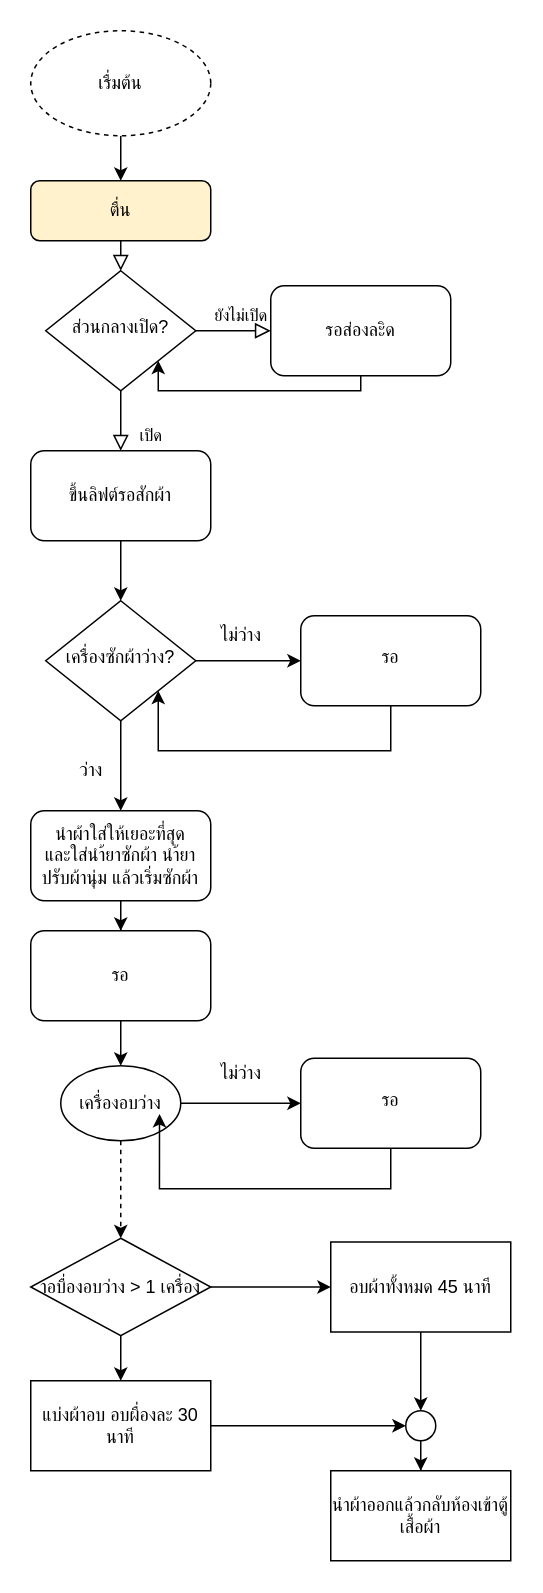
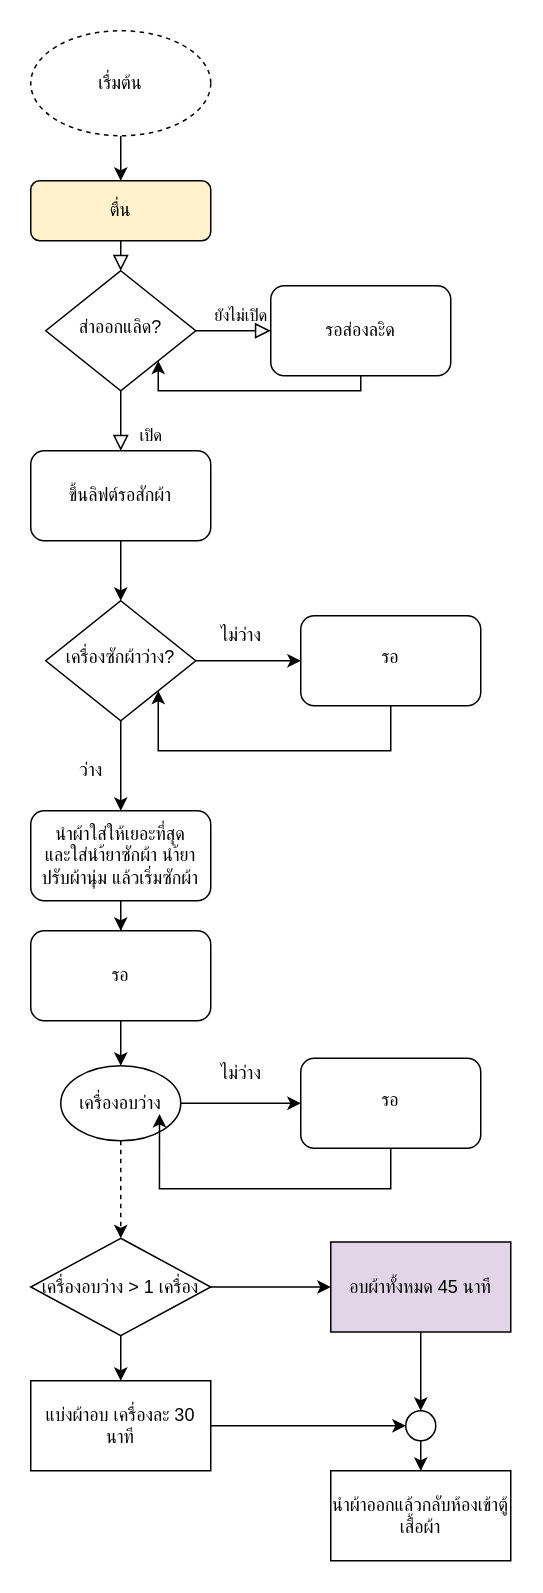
  <mxCell id="0" />
  <mxCell id="1" parent="0" />
  <mxCell id="2" value="" style="rounded=0;html=1;jettySize=auto;orthogonalLoop=1;fontSize=11;endArrow=block;endFill=0;endSize=8;strokeWidth=1;shadow=0;labelBackgroundColor=none;edgeStyle=orthogonalEdgeStyle;" parent="1" source="3" edge="1"><mxGeometry relative="1" as="geometry"><mxPoint x="80" y="180" as="targetPoint" /></mxGeometry></mxCell>
  <mxCell id="3" value="ตื่น" style="rounded=1;whiteSpace=wrap;html=1;fontSize=12;glass=0;strokeWidth=1;shadow=0;fillColor=#fff2cc;" parent="1" vertex="1"><mxGeometry x="20" y="120" width="120" height="40" as="geometry" /></mxCell>
  <mxCell id="4" value="เปิด" style="rounded=0;html=1;jettySize=auto;orthogonalLoop=1;fontSize=11;endArrow=block;endFill=0;endSize=8;strokeWidth=1;shadow=0;labelBackgroundColor=none;edgeStyle=orthogonalEdgeStyle;" parent="1" source="6" edge="1"><mxGeometry x="0.5" y="20" relative="1" as="geometry"><mxPoint as="offset" /><mxPoint x="80" y="300" as="targetPoint" /></mxGeometry></mxCell>
  <mxCell id="5" value="ยังไม่เปิด" style="edgeStyle=orthogonalEdgeStyle;rounded=0;html=1;jettySize=auto;orthogonalLoop=1;fontSize=11;endArrow=block;endFill=0;endSize=8;strokeWidth=1;shadow=0;labelBackgroundColor=none;" parent="1" source="6" edge="1"><mxGeometry x="0.216" y="10" relative="1" as="geometry"><mxPoint as="offset" /><mxPoint x="180" y="220" as="targetPoint" /></mxGeometry></mxCell>
- <mxCell id="6" value="ส่วนกลางเปิด?" style="rhombus;whiteSpace=wrap;html=1;shadow=0;fontFamily=Helvetica;fontSize=12;align=center;strokeWidth=1;spacing=6;spacingTop=-4;" parent="1" vertex="1"><mxGeometry x="30" y="180" width="100" height="80" as="geometry" /></mxCell>
+ <mxCell id="6" value="ส่าออกแลิด?" style="rhombus;whiteSpace=wrap;html=1;shadow=0;fontFamily=Helvetica;fontSize=12;align=center;strokeWidth=1;spacing=6;spacingTop=-4;" parent="1" vertex="1"><mxGeometry x="30" y="180" width="100" height="80" as="geometry" /></mxCell>
  <mxCell id="7" value="" style="edgeStyle=orthogonalEdgeStyle;rounded=0;orthogonalLoop=1;jettySize=auto;html=1;entryX=0.5;entryY=0;entryDx=0;entryDy=0;" edge="1" parent="1" source="8" target="3"><mxGeometry relative="1" as="geometry" /></mxCell>
  <mxCell id="8" value="เรื่มต้น" style="ellipse;whiteSpace=wrap;html=1;dashed=1;" vertex="1" parent="1"><mxGeometry x="20" y="20" width="120" height="70" as="geometry" /></mxCell>
  <mxCell id="9" style="edgeStyle=orthogonalEdgeStyle;rounded=0;orthogonalLoop=1;jettySize=auto;html=1;entryX=1;entryY=1;entryDx=0;entryDy=0;" edge="1" parent="1" source="10" target="6"><mxGeometry relative="1" as="geometry"><mxPoint x="260" y="260" as="targetPoint" /><Array as="points"><mxPoint x="240" y="260" /><mxPoint x="105" y="260" /></Array></mxGeometry></mxCell>
  <mxCell id="10" value="รอส่องละิด" style="rounded=1;whiteSpace=wrap;html=1;" vertex="1" parent="1"><mxGeometry x="180" y="190" width="120" height="60" as="geometry" /></mxCell>
  <mxCell id="11" style="edgeStyle=orthogonalEdgeStyle;rounded=0;orthogonalLoop=1;jettySize=auto;html=1;entryX=0.5;entryY=0;entryDx=0;entryDy=0;" edge="1" parent="1" source="12" target="15"><mxGeometry relative="1" as="geometry" /></mxCell>
  <mxCell id="12" value="ขึ้นลิฟต์รอสักผ้า" style="rounded=1;whiteSpace=wrap;html=1;" vertex="1" parent="1"><mxGeometry x="20" y="300" width="120" height="60" as="geometry" /></mxCell>
  <mxCell id="13" value="" style="edgeStyle=orthogonalEdgeStyle;rounded=0;orthogonalLoop=1;jettySize=auto;html=1;" edge="1" parent="1" source="15" target="17"><mxGeometry relative="1" as="geometry" /></mxCell>
  <mxCell id="14" style="edgeStyle=orthogonalEdgeStyle;rounded=0;orthogonalLoop=1;jettySize=auto;html=1;exitX=0.5;exitY=1;exitDx=0;exitDy=0;" edge="1" parent="1" source="15"><mxGeometry relative="1" as="geometry"><mxPoint x="80" y="540" as="targetPoint" /></mxGeometry></mxCell>
  <mxCell id="15" value="เครื่องซักผ้าว่าง?" style="rhombus;whiteSpace=wrap;html=1;shadow=0;fontFamily=Helvetica;fontSize=12;align=center;strokeWidth=1;spacing=6;spacingTop=-4;" vertex="1" parent="1"><mxGeometry x="30" y="400" width="100" height="80" as="geometry" /></mxCell>
  <mxCell id="16" style="edgeStyle=orthogonalEdgeStyle;rounded=0;orthogonalLoop=1;jettySize=auto;html=1;entryX=1;entryY=1;entryDx=0;entryDy=0;" edge="1" parent="1" source="17" target="15"><mxGeometry relative="1" as="geometry"><mxPoint x="240" y="510" as="targetPoint" /><Array as="points"><mxPoint x="260" y="500" /><mxPoint x="105" y="500" /></Array></mxGeometry></mxCell>
  <mxCell id="17" value="รอ" style="rounded=1;whiteSpace=wrap;html=1;shadow=0;strokeWidth=1;spacing=6;spacingTop=-4;" vertex="1" parent="1"><mxGeometry x="200" y="410" width="120" height="60" as="geometry" /></mxCell>
  <mxCell id="18" value="ไม่ว่าง" style="text;html=1;align=center;verticalAlign=middle;resizable=0;points=[];autosize=1;strokeColor=none;fillColor=none;" vertex="1" parent="1"><mxGeometry x="135" y="408" width="50" height="30" as="geometry" /></mxCell>
  <mxCell id="19" value="ว่าง" style="text;html=1;align=center;verticalAlign=middle;resizable=0;points=[];autosize=1;strokeColor=none;fillColor=none;" vertex="1" parent="1"><mxGeometry x="40" y="498" width="40" height="30" as="geometry" /></mxCell>
  <mxCell id="20" value="" style="edgeStyle=orthogonalEdgeStyle;rounded=0;orthogonalLoop=1;jettySize=auto;html=1;" edge="1" parent="1" source="21" target="23"><mxGeometry relative="1" as="geometry" /></mxCell>
  <mxCell id="21" value="&lt;div&gt;นำผ้าใส่ให้เยอะที่สุด&lt;/div&gt;&lt;div&gt;และใส่นำ้ยาซักผ้า นำ้ยาปรับผ้านุ่ม แล้วเริ่มซักผ้า&lt;br&gt;&lt;/div&gt;" style="rounded=1;whiteSpace=wrap;html=1;" vertex="1" parent="1"><mxGeometry x="20" y="540" width="120" height="60" as="geometry" /></mxCell>
  <mxCell id="22" style="edgeStyle=orthogonalEdgeStyle;rounded=0;orthogonalLoop=1;jettySize=auto;html=1;entryX=0.5;entryY=0;entryDx=0;entryDy=0;" edge="1" parent="1" source="23" target="25"><mxGeometry relative="1" as="geometry" /></mxCell>
  <mxCell id="23" value="รอ" style="whiteSpace=wrap;html=1;rounded=1;" vertex="1" parent="1"><mxGeometry x="20" y="620" width="120" height="60" as="geometry" /></mxCell>
  <mxCell id="24" value="" style="edgeStyle=orthogonalEdgeStyle;rounded=0;orthogonalLoop=1;jettySize=auto;html=1;dashed=1;" edge="1" parent="1" source="25" target="32"><mxGeometry relative="1" as="geometry" /></mxCell>
  <mxCell id="25" value="เครื่องอบว่าง" style="ellipse;whiteSpace=wrap;html=1;" vertex="1" parent="1"><mxGeometry x="40" y="710" width="80" height="50" as="geometry" /></mxCell>
  <mxCell id="26" value="" style="edgeStyle=orthogonalEdgeStyle;rounded=0;orthogonalLoop=1;jettySize=auto;html=1;exitX=1;exitY=0.5;exitDx=0;exitDy=0;" edge="1" parent="1" target="28" source="25"><mxGeometry relative="1" as="geometry"><mxPoint x="130" y="730" as="sourcePoint" /></mxGeometry></mxCell>
  <mxCell id="27" style="edgeStyle=orthogonalEdgeStyle;rounded=0;orthogonalLoop=1;jettySize=auto;html=1;entryX=0.823;entryY=0.643;entryDx=0;entryDy=0;entryPerimeter=0;" edge="1" parent="1" source="28" target="25"><mxGeometry relative="1" as="geometry"><mxPoint x="105" y="752" as="targetPoint" /><Array as="points"><mxPoint x="260" y="792" /><mxPoint x="106" y="792" /></Array></mxGeometry></mxCell>
  <mxCell id="28" value="รอ" style="rounded=1;whiteSpace=wrap;html=1;shadow=0;strokeWidth=1;spacing=6;spacingTop=-4;" vertex="1" parent="1"><mxGeometry x="200" y="705" width="120" height="60" as="geometry" /></mxCell>
  <mxCell id="29" value="ไม่ว่าง" style="text;html=1;align=center;verticalAlign=middle;resizable=0;points=[];autosize=1;strokeColor=none;fillColor=none;" vertex="1" parent="1"><mxGeometry x="135" y="700" width="50" height="30" as="geometry" /></mxCell>
  <mxCell id="30" value="" style="edgeStyle=orthogonalEdgeStyle;rounded=0;orthogonalLoop=1;jettySize=auto;html=1;" edge="1" parent="1" source="32" target="34"><mxGeometry relative="1" as="geometry" /></mxCell>
  <mxCell id="31" value="" style="edgeStyle=orthogonalEdgeStyle;rounded=0;orthogonalLoop=1;jettySize=auto;html=1;" edge="1" parent="1" source="32" target="36"><mxGeometry relative="1" as="geometry" /></mxCell>
- <mxCell id="32" value="าอบื่องอบว่าง &amp;gt; 1 เครื่อง" style="rhombus;whiteSpace=wrap;html=1;" vertex="1" parent="1"><mxGeometry x="20" y="825" width="120" height="65" as="geometry" /></mxCell>
+ <mxCell id="32" value="เครื่องอบว่าง &amp;gt; 1 เครื่อง" style="rhombus;whiteSpace=wrap;html=1;" vertex="1" parent="1"><mxGeometry x="20" y="825" width="120" height="65" as="geometry" /></mxCell>
  <mxCell id="33" style="edgeStyle=orthogonalEdgeStyle;rounded=0;orthogonalLoop=1;jettySize=auto;html=1;entryX=0.5;entryY=0;entryDx=0;entryDy=0;" edge="1" parent="1" source="34" target="38"><mxGeometry relative="1" as="geometry"><mxPoint x="280" y="950" as="targetPoint" /><Array as="points" /></mxGeometry></mxCell>
- <mxCell id="34" value="อบผ้าทั้งหมด 45 นาที" style="whiteSpace=wrap;html=1;" vertex="1" parent="1"><mxGeometry x="220" y="827.5" width="120" height="60" as="geometry" /></mxCell>
+ <mxCell id="34" value="อบผ้าทั้งหมด 45 นาที" style="whiteSpace=wrap;html=1;fillColor=#e1d5e7;" vertex="1" parent="1"><mxGeometry x="220" y="827.5" width="120" height="60" as="geometry" /></mxCell>
  <mxCell id="35" style="edgeStyle=orthogonalEdgeStyle;rounded=0;orthogonalLoop=1;jettySize=auto;html=1;" edge="1" parent="1" source="36" target="38"><mxGeometry relative="1" as="geometry"><mxPoint x="280" y="950" as="targetPoint" /></mxGeometry></mxCell>
- <mxCell id="36" value="แบ่งผ้าอบ อบผื่องละ 30 นาที" style="whiteSpace=wrap;html=1;" vertex="1" parent="1"><mxGeometry x="20" y="920" width="120" height="60" as="geometry" /></mxCell>
+ <mxCell id="36" value="แบ่งผ้าอบ เครื่องละ 30 นาที" style="whiteSpace=wrap;html=1;" vertex="1" parent="1"><mxGeometry x="20" y="920" width="120" height="60" as="geometry" /></mxCell>
  <mxCell id="37" value="" style="edgeStyle=orthogonalEdgeStyle;rounded=0;orthogonalLoop=1;jettySize=auto;html=1;" edge="1" parent="1" source="38" target="39"><mxGeometry relative="1" as="geometry" /></mxCell>
  <mxCell id="38" value="" style="ellipse;whiteSpace=wrap;html=1;aspect=fixed;" vertex="1" parent="1"><mxGeometry x="270" y="940" width="20" height="20" as="geometry" /></mxCell>
  <mxCell id="39" value="นำผ้าออกแล้วกลับห้องเข้าตู้เสื้อผ้า" style="whiteSpace=wrap;html=1;" vertex="1" parent="1"><mxGeometry x="220" y="980" width="120" height="60" as="geometry" /></mxCell>
